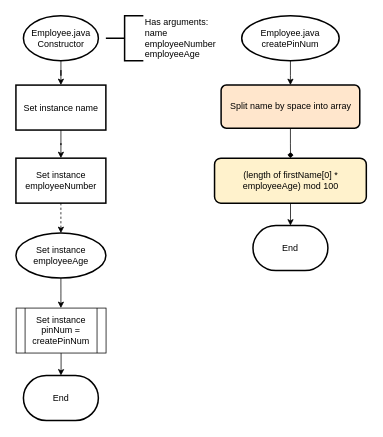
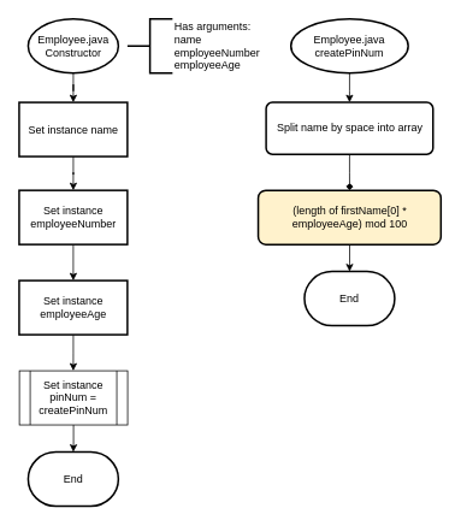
  <mxCell id="0" />
  <mxCell id="1" parent="0" />
  <mxCell id="2" value="" style="edgeStyle=orthogonalEdgeStyle;rounded=0;orthogonalLoop=1;jettySize=auto;html=1;entryX=0.5;entryY=0;entryDx=0;entryDy=0;" parent="1" source="3" target="5" edge="1"><mxGeometry relative="1" as="geometry"><mxPoint x="80.75" y="120" as="targetPoint" /></mxGeometry></mxCell>
  <mxCell id="3" value="Employee.java&lt;br&gt;Constructor" style="strokeWidth=2;html=1;shape=mxgraph.flowchart.start_1;whiteSpace=wrap;" parent="1" vertex="1"><mxGeometry x="30.75" y="20" width="100" height="60" as="geometry" /></mxCell>
  <mxCell id="4" value="" style="edgeStyle=orthogonalEdgeStyle;rounded=0;orthogonalLoop=1;jettySize=auto;html=1;entryX=0.5;entryY=0;entryDx=0;entryDy=0;" parent="1" source="5" target="7" edge="1"><mxGeometry relative="1" as="geometry"><mxPoint x="80.688" y="210" as="targetPoint" /></mxGeometry></mxCell>
  <mxCell id="5" value="Set instance name" style="whiteSpace=wrap;html=1;strokeWidth=2;" parent="1" vertex="1"><mxGeometry x="20.75" y="112.5" width="120" height="60" as="geometry" /></mxCell>
- <mxCell id="6" value="" style="edgeStyle=orthogonalEdgeStyle;rounded=0;orthogonalLoop=1;jettySize=auto;html=1;dashed=1;" edge="1" parent="1" source="7" target="12"><mxGeometry relative="1" as="geometry" /></mxCell>
+ <mxCell id="6" value="" style="edgeStyle=orthogonalEdgeStyle;rounded=0;orthogonalLoop=1;jettySize=auto;html=1;" edge="1" parent="1" source="7" target="12"><mxGeometry relative="1" as="geometry" /></mxCell>
  <mxCell id="7" value="Set instance employeeNumber" style="whiteSpace=wrap;html=1;strokeWidth=2;" parent="1" vertex="1"><mxGeometry x="20.75" y="210" width="120" height="60" as="geometry" /></mxCell>
  <mxCell id="8" value="" style="edgeStyle=orthogonalEdgeStyle;rounded=0;orthogonalLoop=1;jettySize=auto;html=1;" parent="1" source="9" edge="1"><mxGeometry relative="1" as="geometry"><mxPoint x="387" y="112.5" as="targetPoint" /></mxGeometry></mxCell>
  <mxCell id="9" value="Employee.java&lt;br&gt;createPinNum" style="strokeWidth=2;html=1;shape=mxgraph.flowchart.start_1;whiteSpace=wrap;" parent="1" vertex="1"><mxGeometry x="322" y="20" width="130" height="60" as="geometry" /></mxCell>
  <mxCell id="10" value="&lt;div&gt;Has arguments:&lt;/div&gt;&lt;div&gt;name&lt;br&gt;employeeNumber&lt;br&gt;employeeAge&lt;br&gt; &lt;/div&gt;" style="strokeWidth=2;html=1;shape=mxgraph.flowchart.annotation_2;align=left;labelPosition=right;pointerEvents=1;" parent="1" vertex="1"><mxGeometry x="140.75" y="20" width="50" height="60" as="geometry" /></mxCell>
  <mxCell id="11" value="" style="edgeStyle=orthogonalEdgeStyle;rounded=0;orthogonalLoop=1;jettySize=auto;html=1;" edge="1" parent="1" source="12"><mxGeometry relative="1" as="geometry"><mxPoint x="80.75" y="410" as="targetPoint" /></mxGeometry></mxCell>
- <mxCell id="12" value="Set instance employeeAge" style="ellipse;whiteSpace=wrap;html=1;strokeWidth=2;" vertex="1" parent="1"><mxGeometry x="20.75" y="310" width="120" height="60" as="geometry" /></mxCell>
+ <mxCell id="12" value="Set instance employeeAge" style="whiteSpace=wrap;html=1;strokeWidth=2;" vertex="1" parent="1"><mxGeometry x="20.75" y="310" width="120" height="60" as="geometry" /></mxCell>
  <mxCell id="13" value="" style="edgeStyle=orthogonalEdgeStyle;rounded=0;orthogonalLoop=1;jettySize=auto;html=1;" edge="1" parent="1" source="14" target="15"><mxGeometry relative="1" as="geometry" /></mxCell>
  <mxCell id="14" value="Set instance pinNum = createPinNum" style="shape=process;whiteSpace=wrap;html=1;backgroundOutline=1;" vertex="1" parent="1"><mxGeometry x="21" y="410" width="120" height="60" as="geometry" /></mxCell>
  <mxCell id="15" value="End" style="strokeWidth=2;html=1;shape=mxgraph.flowchart.terminator;whiteSpace=wrap;" vertex="1" parent="1"><mxGeometry x="30.75" y="500" width="100" height="60" as="geometry" /></mxCell>
  <mxCell id="16" value="" style="edgeStyle=orthogonalEdgeStyle;rounded=0;orthogonalLoop=1;jettySize=auto;html=1;endArrow=diamond;" edge="1" parent="1" source="17" target="20"><mxGeometry relative="1" as="geometry" /></mxCell>
- <mxCell id="17" value="Split name by space into array" style="rounded=1;whiteSpace=wrap;html=1;absoluteArcSize=1;arcSize=14;strokeWidth=2;fillColor=#ffe6cc;" vertex="1" parent="1"><mxGeometry x="294.5" y="112.5" width="185" height="57.5" as="geometry" /></mxCell>
+ <mxCell id="17" value="Split name by space into array" style="rounded=1;whiteSpace=wrap;html=1;absoluteArcSize=1;arcSize=14;strokeWidth=2;" vertex="1" parent="1"><mxGeometry x="294.5" y="112.5" width="185" height="57.5" as="geometry" /></mxCell>
  <mxCell id="18" value="End" style="strokeWidth=2;html=1;shape=mxgraph.flowchart.terminator;whiteSpace=wrap;" vertex="1" parent="1"><mxGeometry x="337" y="300" width="100" height="60" as="geometry" /></mxCell>
  <mxCell id="19" value="" style="edgeStyle=orthogonalEdgeStyle;rounded=0;orthogonalLoop=1;jettySize=auto;html=1;" edge="1" parent="1" source="20" target="18"><mxGeometry relative="1" as="geometry" /></mxCell>
  <mxCell id="20" value="(length of firstName[0] * employeeAge) mod 100" style="rounded=1;whiteSpace=wrap;html=1;arcSize=14;strokeWidth=2;fillColor=#fff2cc;" vertex="1" parent="1"><mxGeometry x="285.75" y="210" width="202.5" height="60" as="geometry" /></mxCell>
